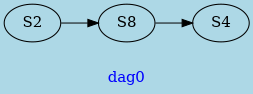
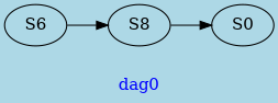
  digraph {
    bgcolor=lightblue
    fontcolor=blue
    fontname="DejaVu Serif"
    label=dag0
    rankdir=LR
    node [fontname="DejaVu Serif"]
    edge [fontname="DejaVu Serif"]
    n1 [label=S8]
-   S0 [label=S4]
-   S2
+   S0
+   S2 [label=S6]
    n1 -> S0
    S2 -> n1
  }
